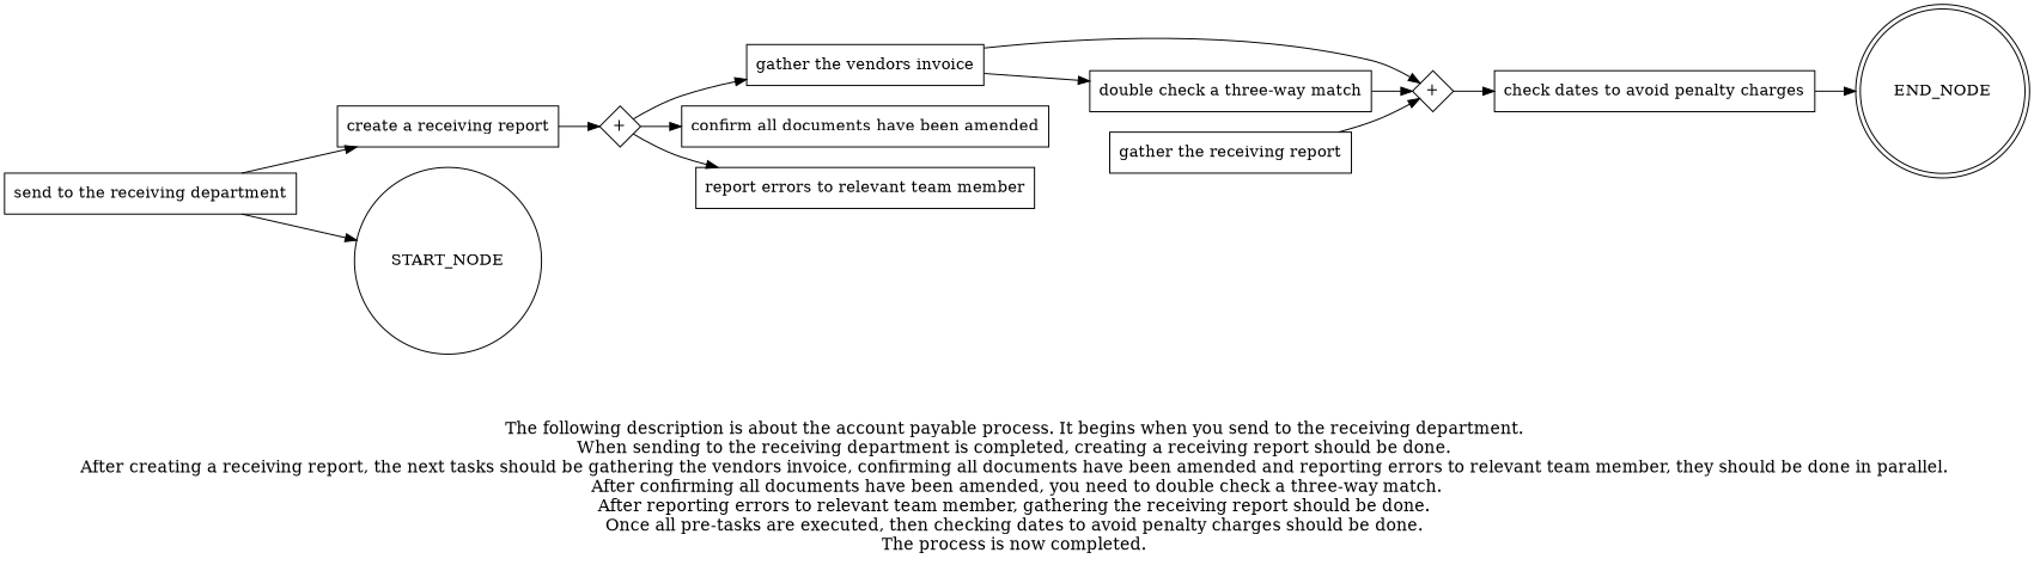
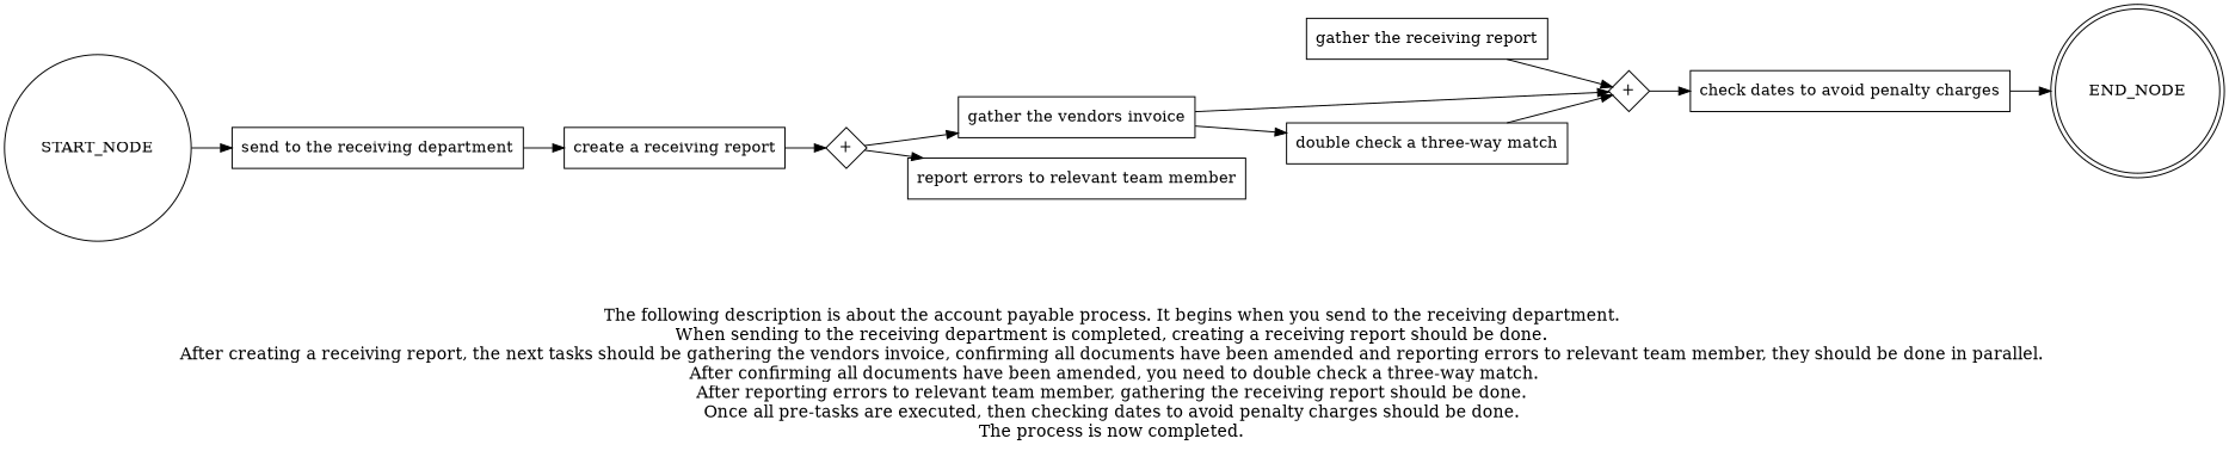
  digraph {
    fontsize=15
    label="\n\n\nThe following description is about the account payable process. It begins when you send to the receiving department. \nWhen sending to the receiving department is completed, creating a receiving report should be done. \nAfter creating a receiving report, the next tasks should be gathering the vendors invoice, confirming all documents have been amended and reporting errors to relevant team member, they should be done in parallel. \nAfter confirming all documents have been amended, you need to double check a three-way match.\nAfter reporting errors to relevant team member, gathering the receiving report should be done. \nOnce all pre-tasks are executed, then checking dates to avoid penalty charges should be done. \nThe process is now completed. \n"
    rankdir=LR
    node [shape=box]
    "send to the receiving department"
    "create a receiving report"
    n3 [fixedsize=true label="+" shape=diamond width=0.5]
    "gather the vendors invoice"
-   "confirm all documents have been amended"
    "report errors to relevant team member"
    n7 [fixedsize=true label="+" shape=diamond width=0.5]
    "double check a three-way match"
    "gather the receiving report"
    "check dates to avoid penalty charges"
    END_NODE [shape=doublecircle width=0.2]
    START_NODE [shape=circle width=0.3]
    subgraph sub_1 {
      "send to the receiving department"
      "create a receiving report"
      n3
      "gather the vendors invoice"
-     "confirm all documents have been amended"
      "report errors to relevant team member"
      n7
      "double check a three-way match"
      "gather the receiving report"
      "check dates to avoid penalty charges"
    }
    "send to the receiving department" -> "create a receiving report"
    "create a receiving report" -> n3
    n3 -> "gather the vendors invoice"
-   n3 -> "confirm all documents have been amended"
    n3 -> "report errors to relevant team member"
    "gather the vendors invoice" -> n7
    "gather the vendors invoice" -> "double check a three-way match"
    n7 -> "check dates to avoid penalty charges"
    "double check a three-way match" -> n7
    "gather the receiving report" -> n7
    "check dates to avoid penalty charges" -> END_NODE
-   "send to the receiving department" -> START_NODE
+   START_NODE -> "send to the receiving department"
  }
